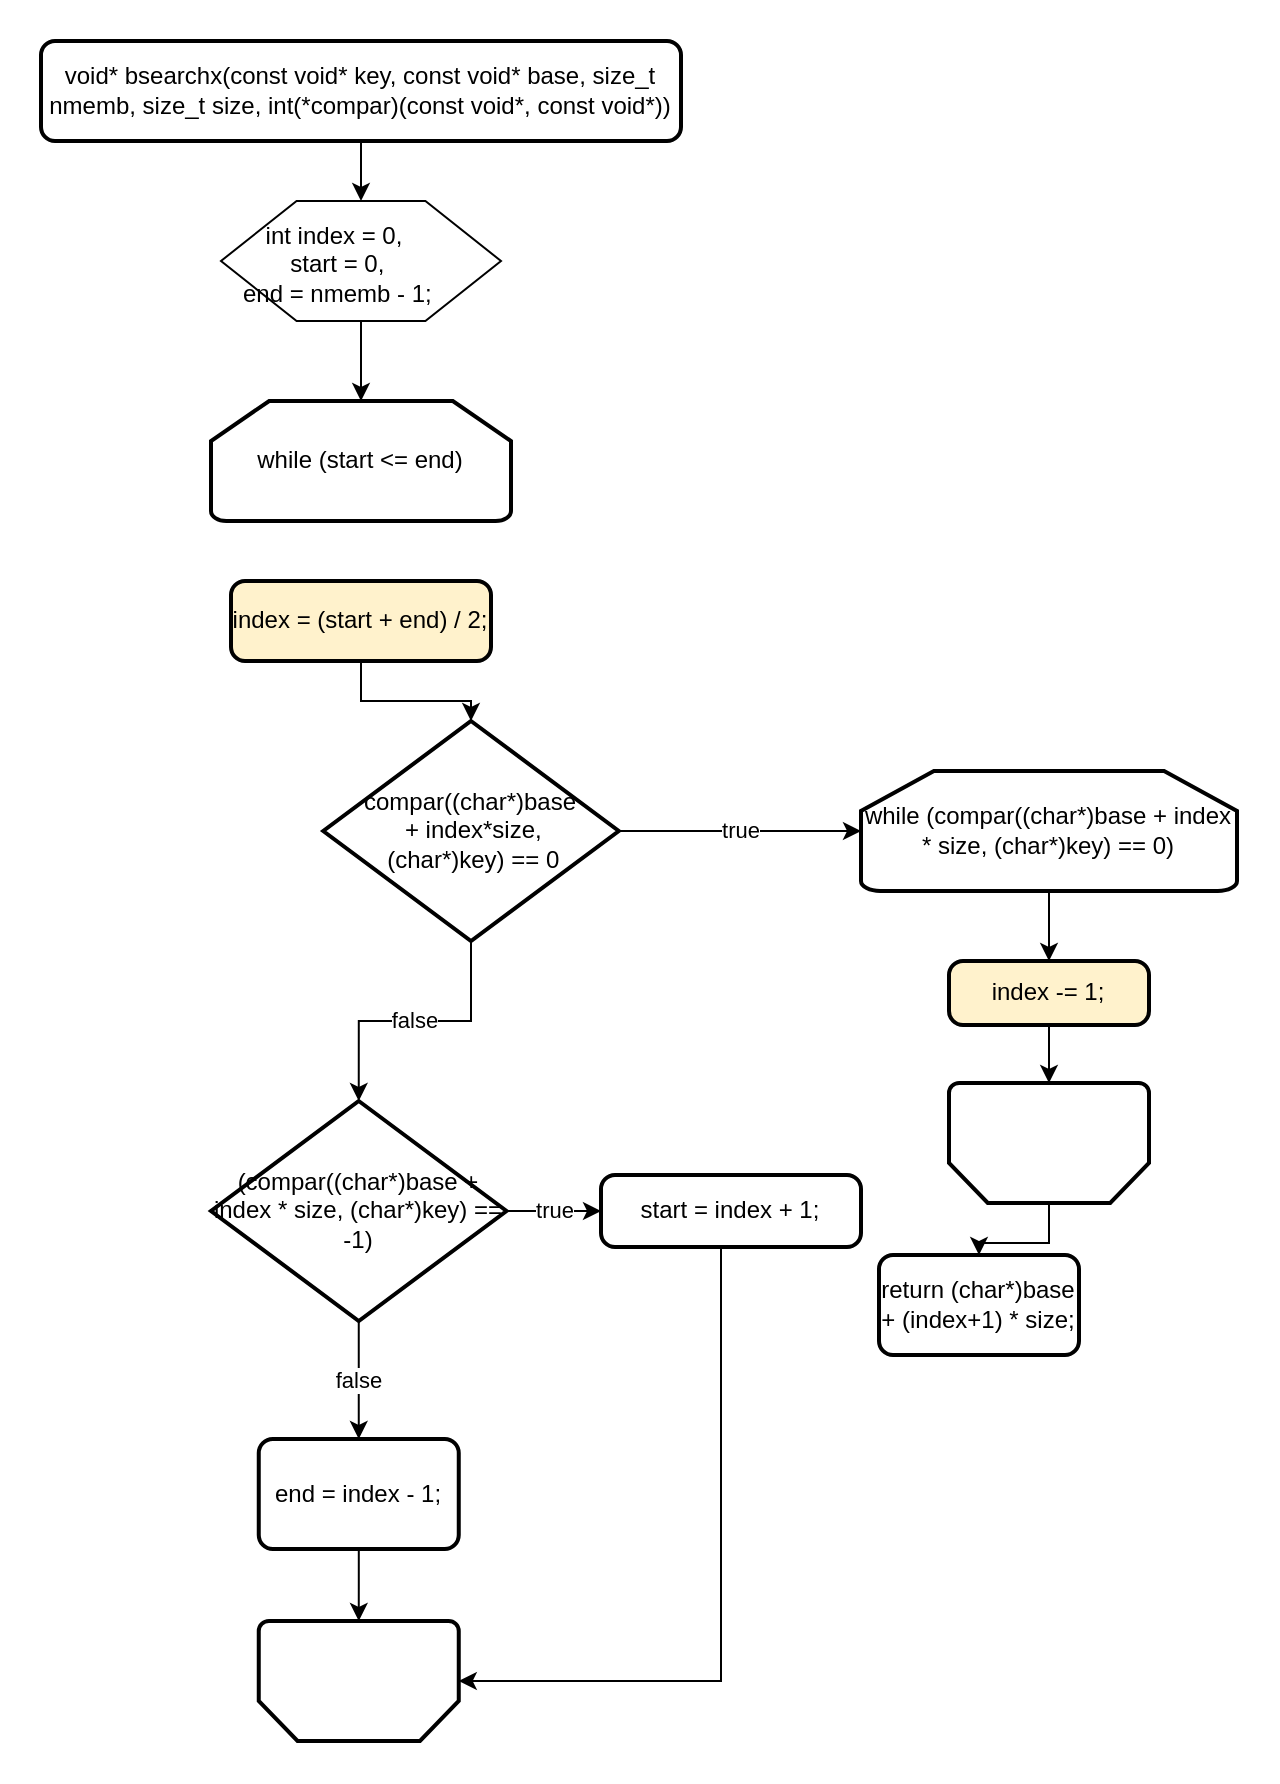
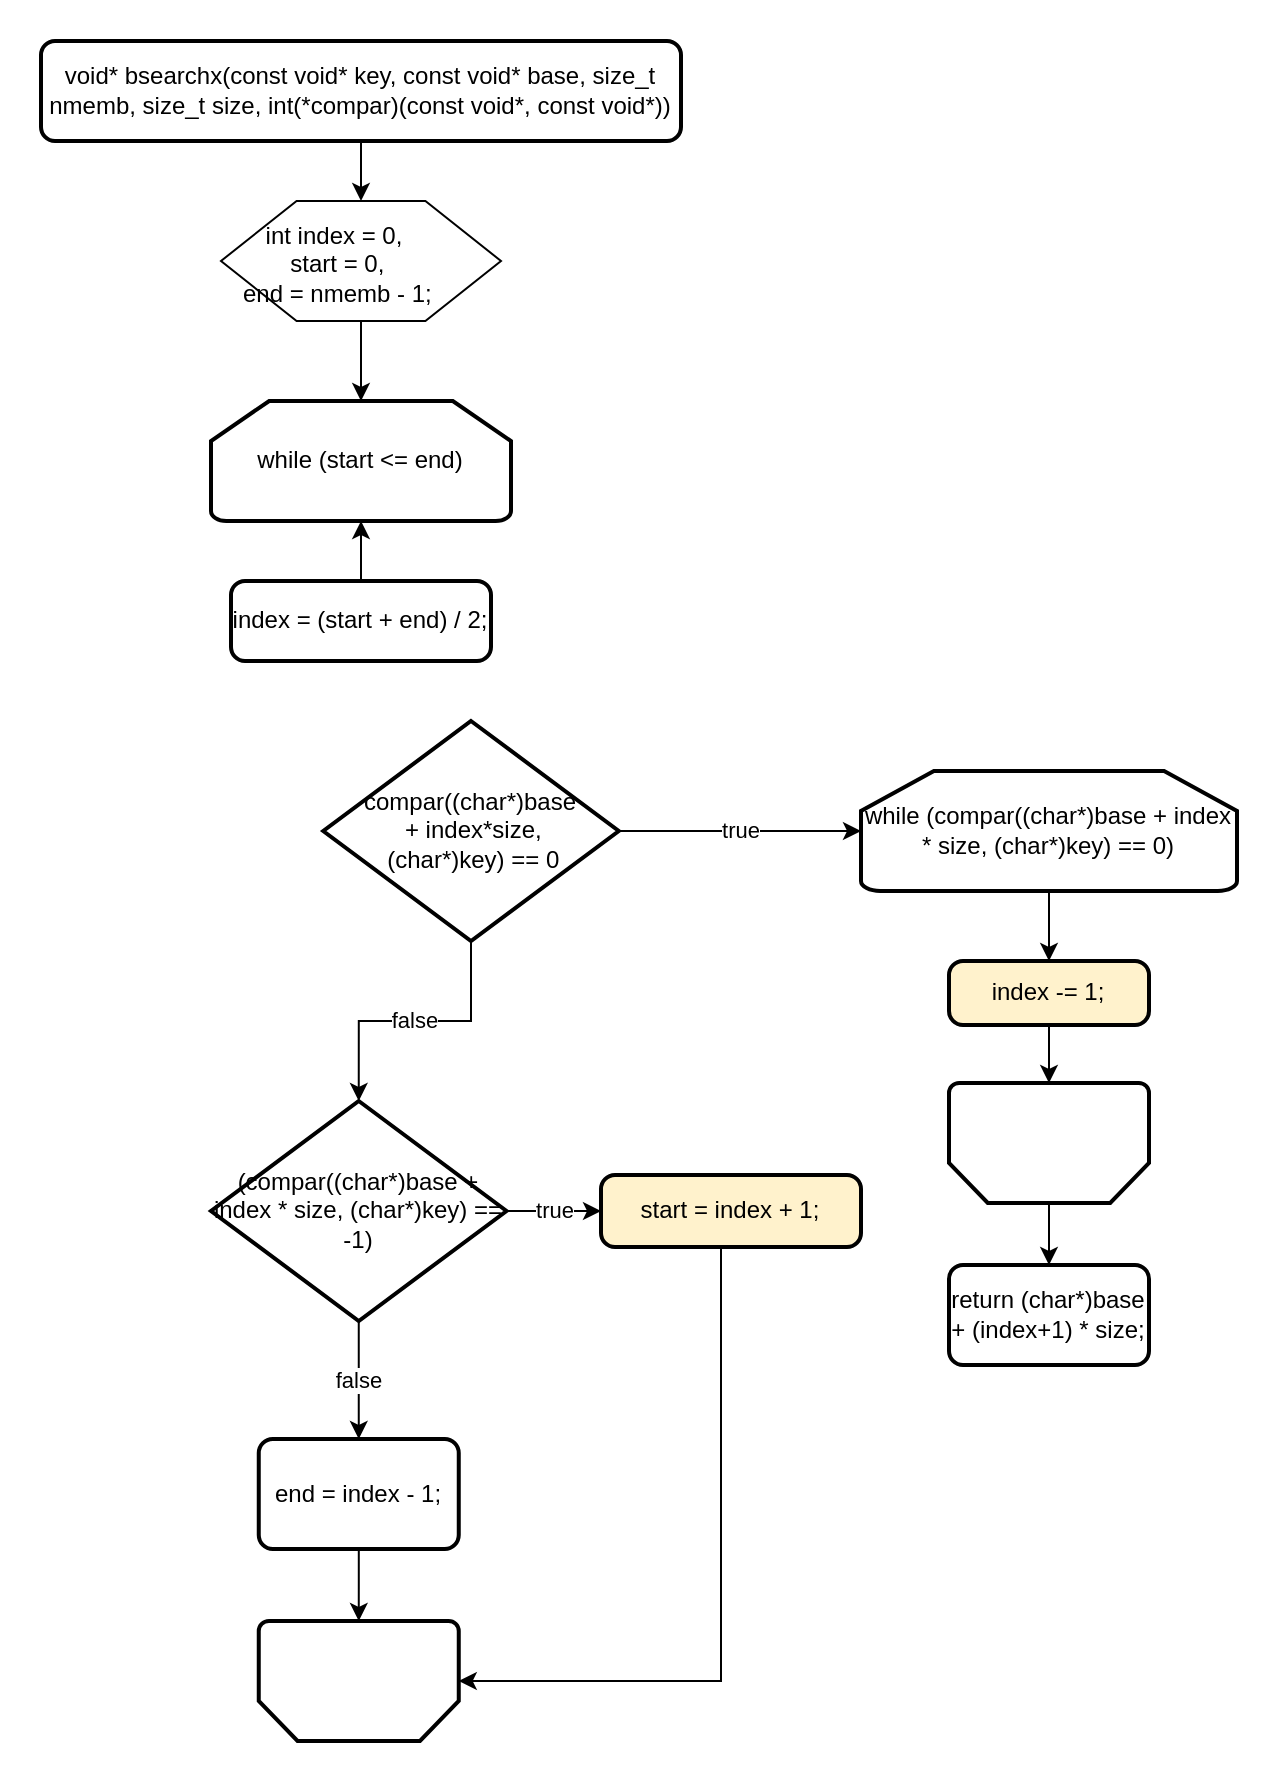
  <mxCell id="0" />
  <mxCell id="1" parent="0" />
  <mxCell id="2" style="edgeStyle=orthogonalEdgeStyle;rounded=0;orthogonalLoop=1;jettySize=auto;html=1;entryX=0.5;entryY=0;entryDx=0;entryDy=0;" edge="1" parent="1" source="3" target="5"><mxGeometry relative="1" as="geometry"><mxPoint x="180" y="120" as="targetPoint" /></mxGeometry></mxCell>
  <mxCell id="3" value="void* bsearchx(const void* key, const void* base, size_t nmemb, size_t size, int(*compar)(const void*, const void*))" style="rounded=1;whiteSpace=wrap;html=1;absoluteArcSize=1;arcSize=14;strokeWidth=2;" vertex="1" parent="1"><mxGeometry x="20" y="20" width="320" height="50" as="geometry" /></mxCell>
  <mxCell id="4" style="edgeStyle=orthogonalEdgeStyle;rounded=0;orthogonalLoop=1;jettySize=auto;html=1;" edge="1" parent="1" source="5" target="7"><mxGeometry relative="1" as="geometry" /></mxCell>
  <mxCell id="5" value="" style="verticalLabelPosition=bottom;verticalAlign=top;html=1;shape=hexagon;perimeter=hexagonPerimeter2;arcSize=6;size=0.27;" vertex="1" parent="1"><mxGeometry x="110" y="100" width="140" height="60" as="geometry" /></mxCell>
  <mxCell id="6" value="int index = 0,&lt;br&gt;&amp;nbsp;start = 0,&lt;br&gt;&amp;nbsp;end = nmemb - 1;" style="text;html=1;strokeColor=none;fillColor=none;align=center;verticalAlign=middle;whiteSpace=wrap;rounded=0;" vertex="1" parent="1"><mxGeometry x="112" y="117" width="110" height="30" as="geometry" /></mxCell>
  <mxCell id="7" value="while (start &lt;= end)" style="strokeWidth=2;html=1;shape=mxgraph.flowchart.loop_limit;whiteSpace=wrap;" vertex="1" parent="1"><mxGeometry x="105" y="200" width="150" height="60" as="geometry" /></mxCell>
- <mxCell id="8" style="edgeStyle=orthogonalEdgeStyle;rounded=0;orthogonalLoop=1;jettySize=auto;html=1;entryX=0.5;entryY=0;entryDx=0;entryDy=0;entryPerimeter=0;" edge="1" parent="1" source="9" target="12"><mxGeometry relative="1" as="geometry" /></mxCell>
- <mxCell id="9" value="index = (start + end) / 2;" style="rounded=1;whiteSpace=wrap;html=1;absoluteArcSize=1;arcSize=14;strokeWidth=2;fillColor=#fff2cc;" vertex="1" parent="1"><mxGeometry x="115" y="290" width="130" height="40" as="geometry" /></mxCell>
+ <mxCell id="8" style="edgeStyle=orthogonalEdgeStyle;rounded=0;orthogonalLoop=1;jettySize=auto;html=1;" edge="1" parent="1" source="9" target="7"><mxGeometry relative="1" as="geometry" /></mxCell>
+ <mxCell id="9" value="index = (start + end) / 2;" style="rounded=1;whiteSpace=wrap;html=1;absoluteArcSize=1;arcSize=14;strokeWidth=2;" vertex="1" parent="1"><mxGeometry x="115" y="290" width="130" height="40" as="geometry" /></mxCell>
  <mxCell id="10" value="true" style="edgeStyle=orthogonalEdgeStyle;rounded=0;orthogonalLoop=1;jettySize=auto;html=1;entryX=0;entryY=0.5;entryDx=0;entryDy=0;entryPerimeter=0;" edge="1" parent="1" source="12" target="14"><mxGeometry relative="1" as="geometry" /></mxCell>
  <mxCell id="11" value="false" style="edgeStyle=orthogonalEdgeStyle;rounded=0;orthogonalLoop=1;jettySize=auto;html=1;entryX=0.5;entryY=0;entryDx=0;entryDy=0;entryPerimeter=0;" edge="1" parent="1" source="12" target="22"><mxGeometry relative="1" as="geometry"><mxPoint x="350" y="415" as="targetPoint" /></mxGeometry></mxCell>
  <mxCell id="12" value="compar((char*)base&lt;br&gt;&amp;nbsp;+ index*size,&lt;br&gt;&amp;nbsp;(char*)key) == 0" style="strokeWidth=2;html=1;shape=mxgraph.flowchart.decision;whiteSpace=wrap;" vertex="1" parent="1"><mxGeometry x="161.13" y="360" width="147.75" height="110" as="geometry" /></mxCell>
  <mxCell id="13" style="edgeStyle=orthogonalEdgeStyle;rounded=0;orthogonalLoop=1;jettySize=auto;html=1;entryX=0.5;entryY=0;entryDx=0;entryDy=0;" edge="1" parent="1" source="14" target="16"><mxGeometry relative="1" as="geometry" /></mxCell>
  <mxCell id="14" value="while (compar((char*)base + index * size, (char*)key) == 0)" style="strokeWidth=2;html=1;shape=mxgraph.flowchart.loop_limit;whiteSpace=wrap;" vertex="1" parent="1"><mxGeometry x="430" y="385" width="188" height="60" as="geometry" /></mxCell>
  <mxCell id="15" style="edgeStyle=orthogonalEdgeStyle;rounded=0;orthogonalLoop=1;jettySize=auto;html=1;entryX=0.5;entryY=1;entryDx=0;entryDy=0;entryPerimeter=0;" edge="1" parent="1" source="16" target="18"><mxGeometry relative="1" as="geometry" /></mxCell>
  <mxCell id="16" value="index -= 1;" style="rounded=1;whiteSpace=wrap;html=1;absoluteArcSize=1;arcSize=14;strokeWidth=2;fillColor=#fff2cc;" vertex="1" parent="1"><mxGeometry x="474" y="480" width="100" height="32" as="geometry" /></mxCell>
  <mxCell id="17" style="edgeStyle=orthogonalEdgeStyle;rounded=0;orthogonalLoop=1;jettySize=auto;html=1;" edge="1" parent="1" source="18" target="19"><mxGeometry relative="1" as="geometry" /></mxCell>
  <mxCell id="18" value="" style="strokeWidth=2;html=1;shape=mxgraph.flowchart.loop_limit;whiteSpace=wrap;rotation=-180;" vertex="1" parent="1"><mxGeometry x="474" y="541" width="100" height="60" as="geometry" /></mxCell>
- <mxCell id="19" value="return (char*)base + (index+1) * size;" style="rounded=1;whiteSpace=wrap;html=1;absoluteArcSize=1;arcSize=14;strokeWidth=2;" vertex="1" parent="1"><mxGeometry x="439" y="627" width="100" height="50" as="geometry" /></mxCell>
+ <mxCell id="19" value="return (char*)base + (index+1) * size;" style="rounded=1;whiteSpace=wrap;html=1;absoluteArcSize=1;arcSize=14;strokeWidth=2;" vertex="1" parent="1"><mxGeometry x="474" y="632" width="100" height="50" as="geometry" /></mxCell>
  <mxCell id="20" value="true" style="edgeStyle=orthogonalEdgeStyle;rounded=0;orthogonalLoop=1;jettySize=auto;html=1;" edge="1" parent="1" source="22" target="24"><mxGeometry relative="1" as="geometry"><mxPoint x="178.875" y="710" as="targetPoint" /></mxGeometry></mxCell>
  <mxCell id="21" value="false" style="edgeStyle=orthogonalEdgeStyle;rounded=0;orthogonalLoop=1;jettySize=auto;html=1;" edge="1" parent="1" source="22" target="26"><mxGeometry relative="1" as="geometry"><mxPoint x="179" y="740" as="targetPoint" /></mxGeometry></mxCell>
  <mxCell id="22" value="(compar((char*)base + index * size, (char*)key) == -1)" style="strokeWidth=2;html=1;shape=mxgraph.flowchart.decision;whiteSpace=wrap;" vertex="1" parent="1"><mxGeometry x="105" y="550" width="147.75" height="110" as="geometry" /></mxCell>
  <mxCell id="23" style="edgeStyle=orthogonalEdgeStyle;rounded=0;orthogonalLoop=1;jettySize=auto;html=1;entryX=0;entryY=0.5;entryDx=0;entryDy=0;entryPerimeter=0;" edge="1" parent="1" source="24" target="27"><mxGeometry relative="1" as="geometry"><Array as="points"><mxPoint x="360" y="840" /></Array></mxGeometry></mxCell>
- <mxCell id="24" value="start = index + 1;" style="rounded=1;whiteSpace=wrap;html=1;absoluteArcSize=1;arcSize=14;strokeWidth=2;" vertex="1" parent="1"><mxGeometry x="300" y="587" width="130" height="36" as="geometry" /></mxCell>
+ <mxCell id="24" value="start = index + 1;" style="rounded=1;whiteSpace=wrap;html=1;absoluteArcSize=1;arcSize=14;strokeWidth=2;fillColor=#fff2cc;" vertex="1" parent="1"><mxGeometry x="300" y="587" width="130" height="36" as="geometry" /></mxCell>
  <mxCell id="25" style="edgeStyle=orthogonalEdgeStyle;rounded=0;orthogonalLoop=1;jettySize=auto;html=1;" edge="1" parent="1" source="26" target="27"><mxGeometry relative="1" as="geometry"><mxPoint x="178.88" y="840" as="targetPoint" /></mxGeometry></mxCell>
  <mxCell id="26" value="end = index - 1;" style="rounded=1;whiteSpace=wrap;html=1;absoluteArcSize=1;arcSize=14;strokeWidth=2;" vertex="1" parent="1"><mxGeometry x="128.88" y="719" width="100" height="55" as="geometry" /></mxCell>
  <mxCell id="27" value="" style="strokeWidth=2;html=1;shape=mxgraph.flowchart.loop_limit;whiteSpace=wrap;rotation=-180;" vertex="1" parent="1"><mxGeometry x="128.88" y="810" width="100" height="60" as="geometry" /></mxCell>
